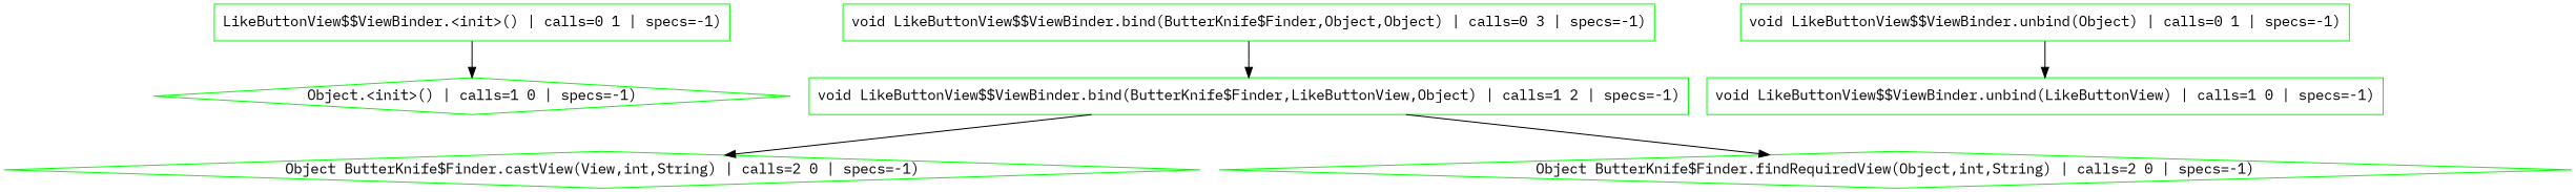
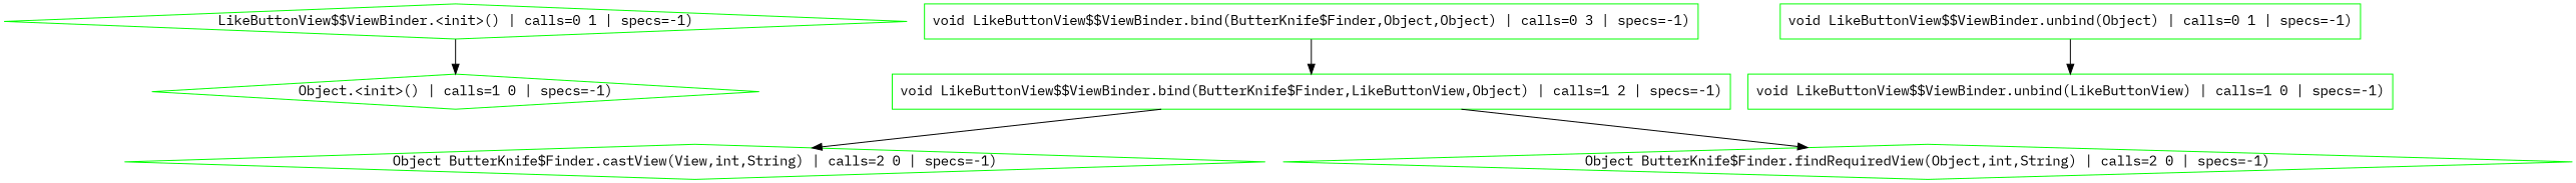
  digraph {
    fontname="IBM Plex Mono"
    node [color=green shape=box fontname="IBM Plex Mono"]
    edge [fontname="IBM Plex Mono"]
-   n1 [label="LikeButtonView$$ViewBinder.<init>() | calls=0 1 | specs=-1)"]
+   n1 [label="LikeButtonView$$ViewBinder.<init>() | calls=0 1 | specs=-1)" shape=diamond]
    n2 [label="Object.<init>() | calls=1 0 | specs=-1)" shape=diamond]
    n3 [label="void LikeButtonView$$ViewBinder.bind(ButterKnife$Finder,LikeButtonView,Object) | calls=1 2 | specs=-1)"]
    n4 [label="Object ButterKnife$Finder.castView(View,int,String) | calls=2 0 | specs=-1)" shape=diamond]
    n5 [label="Object ButterKnife$Finder.findRequiredView(Object,int,String) | calls=2 0 | specs=-1)" shape=diamond]
    n6 [label="void LikeButtonView$$ViewBinder.bind(ButterKnife$Finder,Object,Object) | calls=0 3 | specs=-1)"]
    n7 [label="void LikeButtonView$$ViewBinder.unbind(LikeButtonView) | calls=1 0 | specs=-1)"]
    n8 [label="void LikeButtonView$$ViewBinder.unbind(Object) | calls=0 1 | specs=-1)"]
    n1 -> n2
    n3 -> n4
    n3 -> n5
    n6 -> n3
    n8 -> n7
  }
